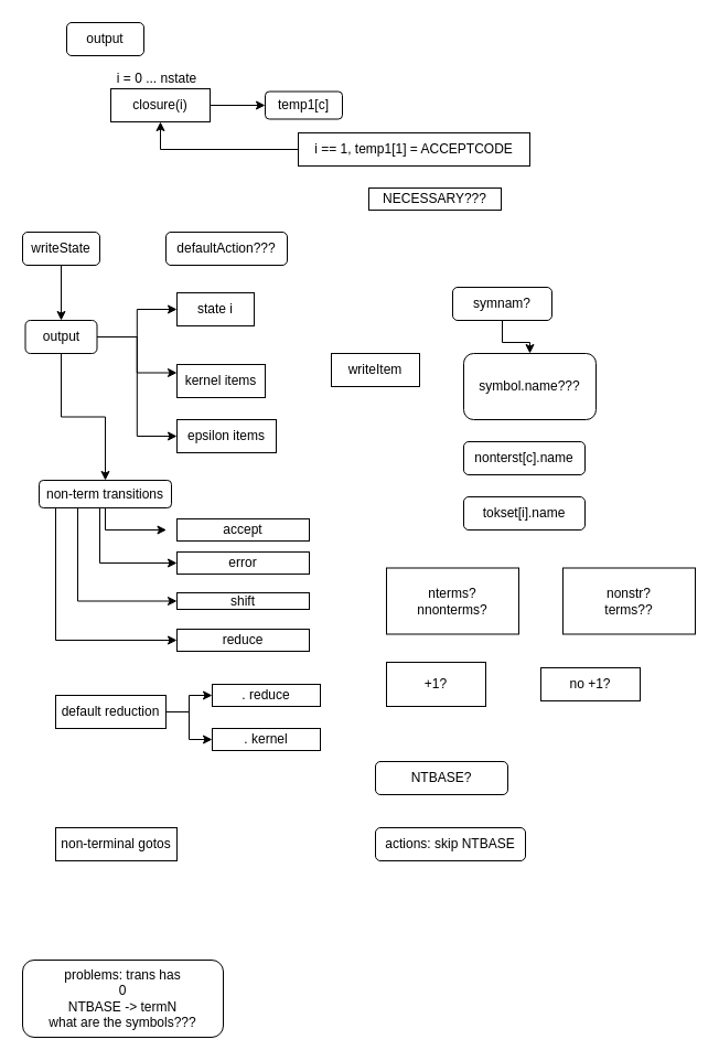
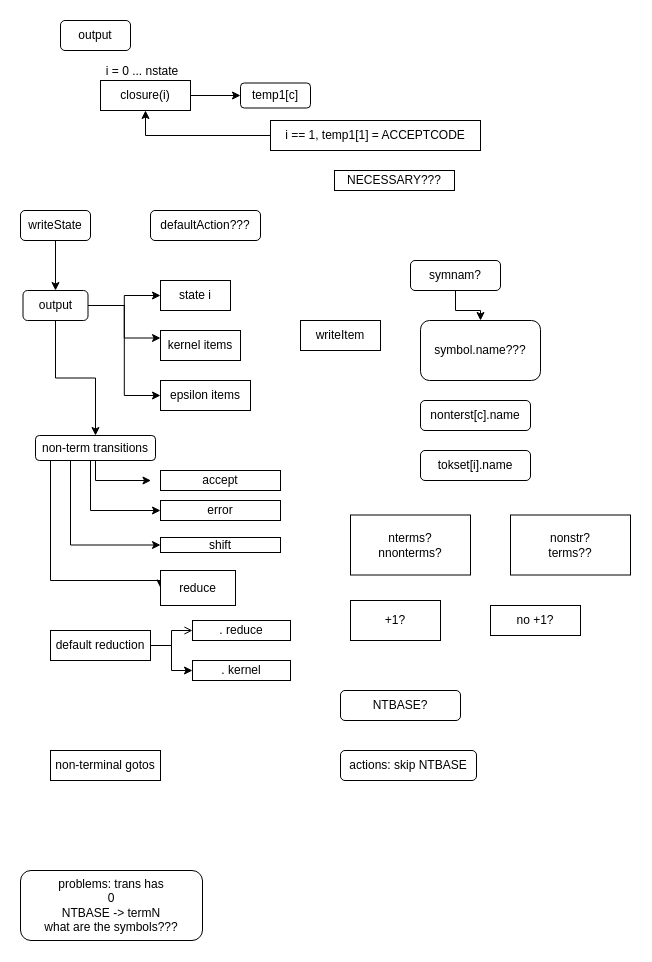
  <mxCell id="0" />
  <mxCell id="1" parent="0" />
  <mxCell id="2" value="output" style="rounded=1;whiteSpace=wrap;html=1;" vertex="1" parent="1"><mxGeometry x="60" y="20" width="70" height="30" as="geometry" /></mxCell>
  <mxCell id="3" style="edgeStyle=orthogonalEdgeStyle;rounded=0;orthogonalLoop=1;jettySize=auto;html=1;" edge="1" parent="1" source="4" target="6"><mxGeometry relative="1" as="geometry" /></mxCell>
  <mxCell id="4" value="closure(i)" style="rounded=0;whiteSpace=wrap;html=1;" vertex="1" parent="1"><mxGeometry x="100" y="80" width="90" height="30" as="geometry" /></mxCell>
  <mxCell id="5" value="i = 0 ... nstate" style="text;html=1;align=center;verticalAlign=middle;whiteSpace=wrap;rounded=0;" vertex="1" parent="1"><mxGeometry x="92" y="56" width="100" height="30" as="geometry" /></mxCell>
  <mxCell id="6" value="temp1[c]" style="whiteSpace=wrap;html=1;rounded=1;" vertex="1" parent="1"><mxGeometry x="240" y="82.5" width="70" height="25" as="geometry" /></mxCell>
  <mxCell id="7" style="edgeStyle=orthogonalEdgeStyle;rounded=0;orthogonalLoop=1;jettySize=auto;html=1;" edge="1" parent="1" source="8" target="4"><mxGeometry relative="1" as="geometry" /></mxCell>
  <mxCell id="8" value="i == 1, temp1[1] = ACCEPTCODE" style="rounded=0;whiteSpace=wrap;html=1;" vertex="1" parent="1"><mxGeometry x="270" y="120" width="210" height="30" as="geometry" /></mxCell>
  <mxCell id="9" value="NECESSARY???" style="rounded=0;whiteSpace=wrap;html=1;" vertex="1" parent="1"><mxGeometry x="334" y="170" width="120" height="20" as="geometry" /></mxCell>
  <mxCell id="10" style="edgeStyle=orthogonalEdgeStyle;rounded=0;orthogonalLoop=1;jettySize=auto;html=1;" edge="1" parent="1" source="11" target="18"><mxGeometry relative="1" as="geometry" /></mxCell>
  <mxCell id="11" value="writeState" style="rounded=1;whiteSpace=wrap;html=1;" vertex="1" parent="1"><mxGeometry x="20" y="210" width="70" height="30" as="geometry" /></mxCell>
  <mxCell id="12" value="defaultAction???" style="rounded=1;whiteSpace=wrap;html=1;" vertex="1" parent="1"><mxGeometry x="150" y="210" width="110" height="30" as="geometry" /></mxCell>
- <mxCell id="13" value="state i" style="rounded=0;whiteSpace=wrap;html=1;" vertex="1" parent="1"><mxGeometry x="160" y="265" width="70" height="30" as="geometry" /></mxCell>
+ <mxCell id="13" value="state i" style="rounded=0;whiteSpace=wrap;html=1;" vertex="1" parent="1"><mxGeometry x="160" y="280" width="70" height="30" as="geometry" /></mxCell>
  <mxCell id="14" style="edgeStyle=orthogonalEdgeStyle;rounded=0;orthogonalLoop=1;jettySize=auto;html=1;entryX=0;entryY=0.5;entryDx=0;entryDy=0;" edge="1" parent="1" source="18" target="13"><mxGeometry relative="1" as="geometry" /></mxCell>
  <mxCell id="15" style="edgeStyle=orthogonalEdgeStyle;rounded=0;orthogonalLoop=1;jettySize=auto;html=1;entryX=0;entryY=0.25;entryDx=0;entryDy=0;" edge="1" parent="1" source="18" target="19"><mxGeometry relative="1" as="geometry" /></mxCell>
  <mxCell id="16" style="edgeStyle=orthogonalEdgeStyle;rounded=0;orthogonalLoop=1;jettySize=auto;html=1;entryX=0;entryY=0.5;entryDx=0;entryDy=0;" edge="1" parent="1" source="18" target="20"><mxGeometry relative="1" as="geometry" /></mxCell>
  <mxCell id="17" style="edgeStyle=orthogonalEdgeStyle;rounded=0;orthogonalLoop=1;jettySize=auto;html=1;" edge="1" parent="1" source="18" target="31"><mxGeometry relative="1" as="geometry" /></mxCell>
  <mxCell id="18" value="output" style="rounded=1;whiteSpace=wrap;html=1;" vertex="1" parent="1"><mxGeometry x="22.5" y="290" width="65" height="30" as="geometry" /></mxCell>
  <mxCell id="19" value="kernel items" style="rounded=0;whiteSpace=wrap;html=1;" vertex="1" parent="1"><mxGeometry x="160" y="330" width="80" height="30" as="geometry" /></mxCell>
  <mxCell id="20" value="epsilon items" style="rounded=0;whiteSpace=wrap;html=1;" vertex="1" parent="1"><mxGeometry x="160" y="380" width="90" height="30" as="geometry" /></mxCell>
  <mxCell id="21" value="writeItem" style="rounded=0;whiteSpace=wrap;html=1;" vertex="1" parent="1"><mxGeometry x="300" y="320" width="80" height="30" as="geometry" /></mxCell>
  <mxCell id="22" value="" style="edgeStyle=orthogonalEdgeStyle;rounded=0;orthogonalLoop=1;jettySize=auto;html=1;" edge="1" parent="1" source="23" target="24"><mxGeometry relative="1" as="geometry" /></mxCell>
  <mxCell id="23" value="symnam?" style="rounded=1;whiteSpace=wrap;html=1;" vertex="1" parent="1"><mxGeometry x="410" y="260" width="90" height="30" as="geometry" /></mxCell>
  <mxCell id="24" value="symbol.name???" style="rounded=1;whiteSpace=wrap;html=1;" vertex="1" parent="1"><mxGeometry x="420" y="320" width="120" height="60" as="geometry" /></mxCell>
  <mxCell id="25" value="nonterst[c].name" style="rounded=1;whiteSpace=wrap;html=1;" vertex="1" parent="1"><mxGeometry x="420" y="400" width="110" height="30" as="geometry" /></mxCell>
  <mxCell id="26" value="tokset[i].name" style="rounded=1;whiteSpace=wrap;html=1;" vertex="1" parent="1"><mxGeometry x="420" y="450" width="110" height="30" as="geometry" /></mxCell>
  <mxCell id="27" style="edgeStyle=orthogonalEdgeStyle;rounded=0;orthogonalLoop=1;jettySize=auto;html=1;" edge="1" parent="1" source="31"><mxGeometry relative="1" as="geometry"><mxPoint x="150" y="480" as="targetPoint" /></mxGeometry></mxCell>
  <mxCell id="28" style="edgeStyle=orthogonalEdgeStyle;rounded=0;orthogonalLoop=1;jettySize=auto;html=1;entryX=0;entryY=0.5;entryDx=0;entryDy=0;" edge="1" parent="1" source="31" target="33"><mxGeometry relative="1" as="geometry"><Array as="points"><mxPoint x="90" y="510" /></Array></mxGeometry></mxCell>
  <mxCell id="29" style="edgeStyle=orthogonalEdgeStyle;rounded=0;orthogonalLoop=1;jettySize=auto;html=1;entryX=0;entryY=0.5;entryDx=0;entryDy=0;" edge="1" parent="1" source="31" target="34"><mxGeometry relative="1" as="geometry"><Array as="points"><mxPoint x="70" y="545" /></Array></mxGeometry></mxCell>
  <mxCell id="30" style="edgeStyle=orthogonalEdgeStyle;rounded=0;orthogonalLoop=1;jettySize=auto;html=1;entryX=0;entryY=0.5;entryDx=0;entryDy=0;" edge="1" parent="1" source="31" target="35"><mxGeometry relative="1" as="geometry"><Array as="points"><mxPoint x="50" y="580" /></Array></mxGeometry></mxCell>
  <mxCell id="31" value="non-term transitions" style="rounded=1;whiteSpace=wrap;html=1;" vertex="1" parent="1"><mxGeometry x="35" y="435" width="120" height="25" as="geometry" /></mxCell>
  <mxCell id="32" value="accept" style="rounded=0;whiteSpace=wrap;html=1;" vertex="1" parent="1"><mxGeometry x="160" y="470" width="120" height="20" as="geometry" /></mxCell>
  <mxCell id="33" value="error" style="rounded=0;whiteSpace=wrap;html=1;" vertex="1" parent="1"><mxGeometry x="160" y="500" width="120" height="20" as="geometry" /></mxCell>
  <mxCell id="34" value="shift" style="rounded=0;whiteSpace=wrap;html=1;" vertex="1" parent="1"><mxGeometry x="160" y="537" width="120" height="15" as="geometry" /></mxCell>
- <mxCell id="35" value="reduce" style="rounded=0;whiteSpace=wrap;html=1;" vertex="1" parent="1"><mxGeometry x="160" y="570" width="120" height="20" as="geometry" /></mxCell>
- <mxCell id="36" style="edgeStyle=orthogonalEdgeStyle;rounded=0;orthogonalLoop=1;jettySize=auto;html=1;entryX=0;entryY=0.5;entryDx=0;entryDy=0;" edge="1" parent="1" source="38" target="39"><mxGeometry relative="1" as="geometry" /></mxCell>
+ <mxCell id="35" value="reduce" style="rounded=0;whiteSpace=wrap;html=1;" vertex="1" parent="1"><mxGeometry x="160" y="570" width="75" height="35" as="geometry" /></mxCell>
+ <mxCell id="36" style="edgeStyle=orthogonalEdgeStyle;rounded=0;orthogonalLoop=1;jettySize=auto;html=1;entryX=0;entryY=0.5;entryDx=0;entryDy=0;endArrow=open;" edge="1" parent="1" source="38" target="39"><mxGeometry relative="1" as="geometry" /></mxCell>
  <mxCell id="37" style="edgeStyle=orthogonalEdgeStyle;rounded=0;orthogonalLoop=1;jettySize=auto;html=1;" edge="1" parent="1" source="38" target="40"><mxGeometry relative="1" as="geometry" /></mxCell>
  <mxCell id="38" value="default reduction" style="rounded=0;whiteSpace=wrap;html=1;" vertex="1" parent="1"><mxGeometry x="50" y="630" width="100" height="30" as="geometry" /></mxCell>
  <mxCell id="39" value=". reduce" style="rounded=0;whiteSpace=wrap;html=1;" vertex="1" parent="1"><mxGeometry x="192" y="620" width="98" height="20" as="geometry" /></mxCell>
  <mxCell id="40" value=". kernel" style="rounded=0;whiteSpace=wrap;html=1;" vertex="1" parent="1"><mxGeometry x="192" y="660" width="98" height="20" as="geometry" /></mxCell>
  <mxCell id="41" value="non-terminal gotos" style="rounded=0;whiteSpace=wrap;html=1;" vertex="1" parent="1"><mxGeometry x="50" y="750" width="110" height="30" as="geometry" /></mxCell>
  <mxCell id="42" value="nterms?&lt;div&gt;nnonterms?&lt;/div&gt;" style="rounded=0;whiteSpace=wrap;html=1;" vertex="1" parent="1"><mxGeometry x="350" y="514.5" width="120" height="60" as="geometry" /></mxCell>
  <mxCell id="43" value="nonstr?&lt;div&gt;terms??&lt;/div&gt;" style="rounded=0;whiteSpace=wrap;html=1;" vertex="1" parent="1"><mxGeometry x="510" y="514.5" width="120" height="60" as="geometry" /></mxCell>
  <mxCell id="44" value="+1?" style="rounded=0;whiteSpace=wrap;html=1;" vertex="1" parent="1"><mxGeometry x="350" y="600" width="90" height="40" as="geometry" /></mxCell>
  <mxCell id="45" value="no +1?" style="rounded=0;whiteSpace=wrap;html=1;" vertex="1" parent="1"><mxGeometry x="490" y="605" width="90" height="30" as="geometry" /></mxCell>
  <mxCell id="46" value="NTBASE?" style="rounded=1;whiteSpace=wrap;html=1;" vertex="1" parent="1"><mxGeometry x="340" y="690" width="120" height="30" as="geometry" /></mxCell>
  <mxCell id="47" value="actions: skip NTBASE" style="rounded=1;whiteSpace=wrap;html=1;" vertex="1" parent="1"><mxGeometry x="340" y="750" width="136" height="30" as="geometry" /></mxCell>
  <mxCell id="48" value="problems: trans has&lt;div&gt;0&lt;/div&gt;&lt;div&gt;NTBASE -&amp;gt; termN&lt;/div&gt;&lt;div&gt;what are the symbols???&lt;/div&gt;" style="rounded=1;whiteSpace=wrap;html=1;" vertex="1" parent="1"><mxGeometry x="20" y="870" width="182" height="70" as="geometry" /></mxCell>
